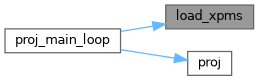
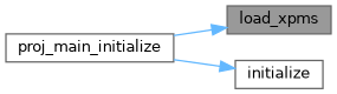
  digraph {
    rankdir=RL
    node [color=grey40 fillcolor=white fontname=Helvetica fontsize=10 shape=box style=filled]
    edge [color=steelblue1 dir=back fontname=Helvetica fontsize=10 labelfontname=Helvetica labelfontsize=10 style=solid]
    n1 [color=gray40 fillcolor=grey60 fontcolor=black height=0.2 label=load_xpms width=0.4]
-   n2 [height=0.2 label=proj_main_loop width=0.4]
-   n3 [height=0.2 label=proj width=0.4]
+   n2 [height=0.2 label=proj_main_initialize width=0.4]
+   n3 [height=0.2 label=initialize width=0.4]
    n1 -> n2
    n3 -> n2
  }
